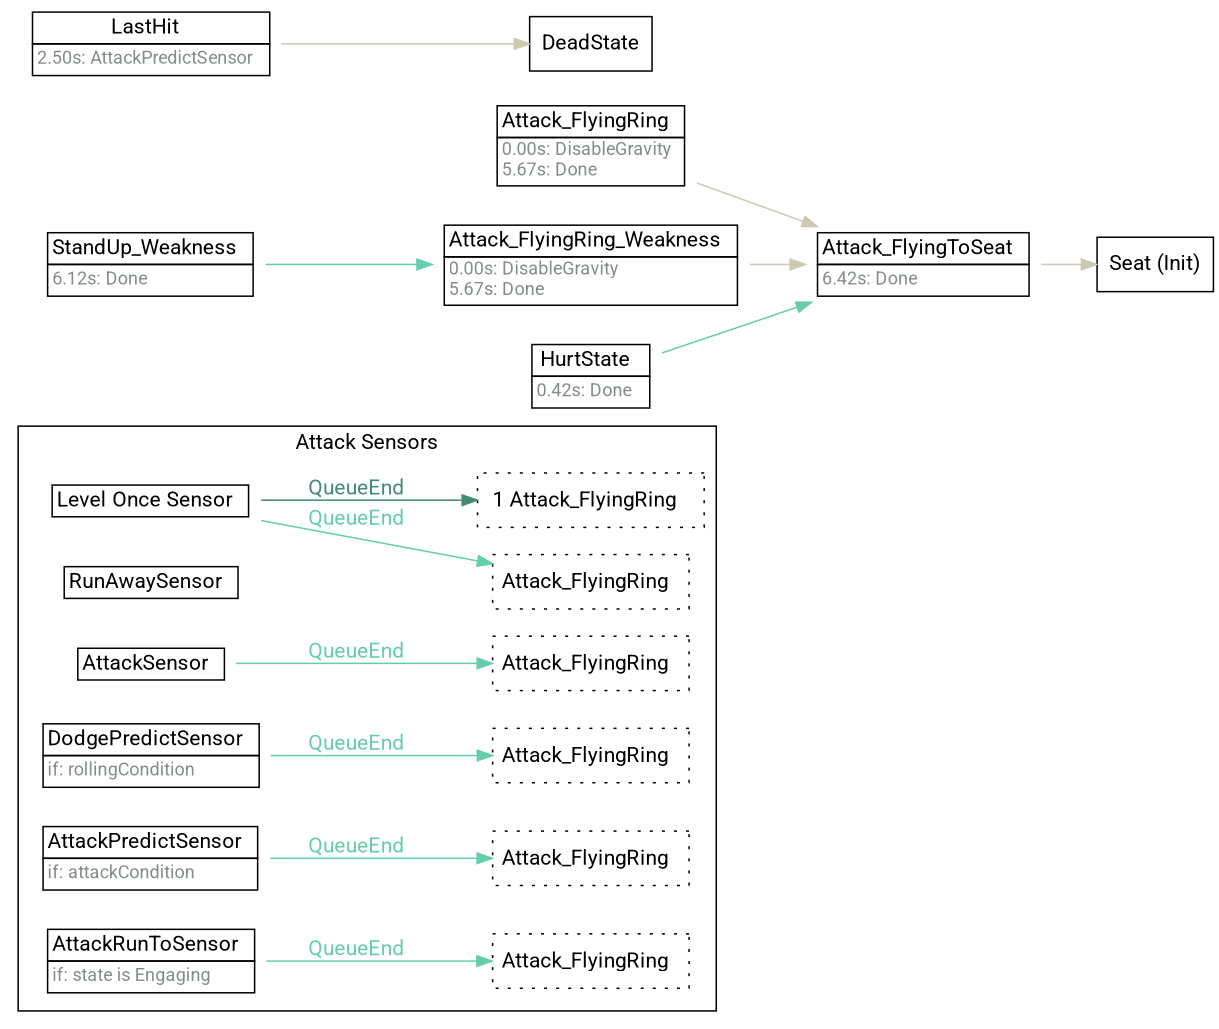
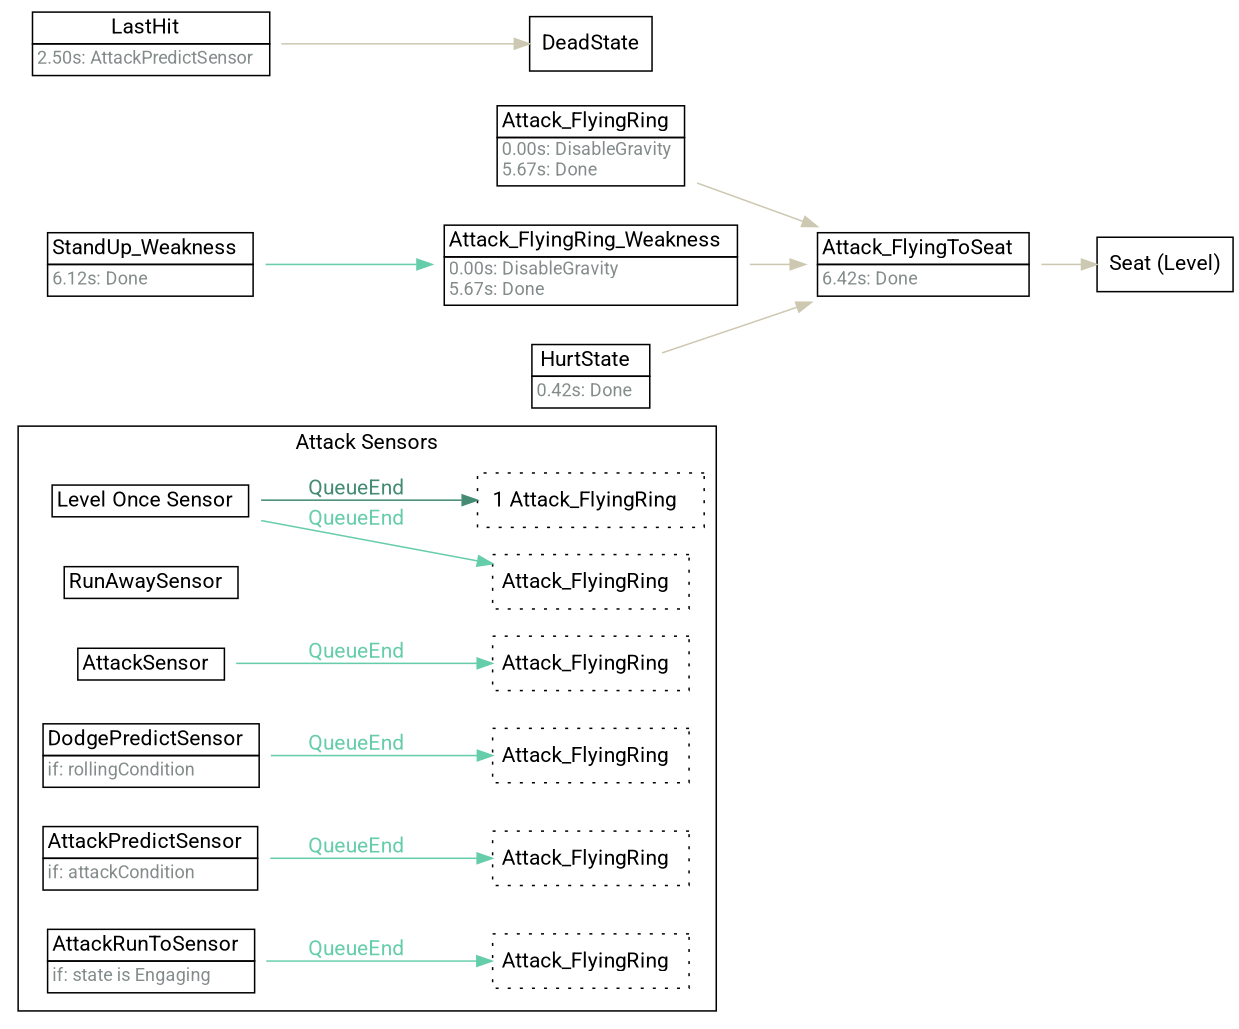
  strict digraph {
    fontname=Roboto
    rankdir=LR
    node [fontname=Roboto shape=plaintext]
    edge [color=aquamarine3 fontcolor=cornsilk3 fontname=Roboto]
    n1 [label=<<TABLE border="0" cellspacing="0" cellborder="1" cellpadding="2"><TR><TD>Level Once Sensor  </TD></TR></TABLE>>]
    n2 [label=<<TABLE border="0" cellspacing="0" cellborder="0" cellpadding="2"><TR><TD>Attack_FlyingRing  </TD></TR></TABLE>> margin=0.05 shape=box style=dotted]
    n3 [label=<<TABLE border="0" cellspacing="0" cellborder="0" cellpadding="2"><TR><TD>1 Attack_FlyingRing  </TD></TR></TABLE>> shape=box style=dotted]
    n4 [label=<<TABLE border="0" cellspacing="0" cellborder="1" cellpadding="2"><TR><TD>RunAwaySensor  </TD></TR></TABLE>>]
    n5 [label=<<TABLE border="0" cellspacing="0" cellborder="1" cellpadding="2"><TR><TD>AttackSensor  </TD></TR></TABLE>>]
    n6 [label=<<TABLE border="0" cellspacing="0" cellborder="0" cellpadding="2"><TR><TD>Attack_FlyingRing  </TD></TR></TABLE>> margin=0.05 shape=box style=dotted]
    n7 [label=<<TABLE border="0" cellspacing="0" cellborder="1" cellpadding="2"><TR><TD>DodgePredictSensor  </TD></TR><TR><TD align="left" balign="left"><FONT point-size="12" color="azure4">if: rollingCondition</FONT>  </TD></TR></TABLE>>]
    n8 [label=<<TABLE border="0" cellspacing="0" cellborder="0" cellpadding="2"><TR><TD>Attack_FlyingRing  </TD></TR></TABLE>> margin=0.05 shape=box style=dotted]
    n9 [label=<<TABLE border="0" cellspacing="0" cellborder="1" cellpadding="2"><TR><TD>AttackPredictSensor  </TD></TR><TR><TD align="left" balign="left"><FONT point-size="12" color="azure4">if: attackCondition</FONT>  </TD></TR></TABLE>>]
    n10 [label=<<TABLE border="0" cellspacing="0" cellborder="0" cellpadding="2"><TR><TD>Attack_FlyingRing  </TD></TR></TABLE>> margin=0.05 shape=box style=dotted]
    n11 [label=<<TABLE border="0" cellspacing="0" cellborder="1" cellpadding="2"><TR><TD>AttackRunToSensor  </TD></TR><TR><TD align="left" balign="left"><FONT point-size="12" color="azure4">if: state is Engaging</FONT>  </TD></TR></TABLE>>]
    n12 [label=<<TABLE border="0" cellspacing="0" cellborder="0" cellpadding="2"><TR><TD>Attack_FlyingRing  </TD></TR></TABLE>> margin=0.05 shape=box style=dotted]
    n13 [label=<<TABLE border="0" cellspacing="0" cellborder="1" cellpadding="2"><TR><TD>Attack_FlyingRing  </TD></TR><TR><TD align="left" balign="left"><FONT point-size="12" color="azure4">0.00s: DisableGravity<br/>5.67s: Done</FONT>  </TD></TR></TABLE>>]
    n14 [label=<<TABLE border="0" cellspacing="0" cellborder="1" cellpadding="2"><TR><TD>Attack_FlyingToSeat  </TD></TR><TR><TD align="left" balign="left"><FONT point-size="12" color="azure4">6.42s: Done</FONT>  </TD></TR></TABLE>>]
-   n15 [label="Seat (Init)" shape=box]
+   n15 [label="Seat (Level)" shape=box]
    n16 [label=<<TABLE border="0" cellspacing="0" cellborder="1" cellpadding="2"><TR><TD>Attack_FlyingRing_Weakness  </TD></TR><TR><TD align="left" balign="left"><FONT point-size="12" color="azure4">0.00s: DisableGravity<br/>5.67s: Done</FONT>  </TD></TR></TABLE>>]
    n17 [label=<<TABLE border="0" cellspacing="0" cellborder="1" cellpadding="2"><TR><TD>StandUp_Weakness  </TD></TR><TR><TD align="left" balign="left"><FONT point-size="12" color="azure4">6.12s: Done</FONT>  </TD></TR></TABLE>>]
    n18 [label=<<TABLE border="0" cellspacing="0" cellborder="1" cellpadding="2"><TR><TD>HurtState  </TD></TR><TR><TD align="left" balign="left"><FONT point-size="12" color="azure4">0.42s: Done</FONT>  </TD></TR></TABLE>>]
    n19 [label=<<TABLE border="0" cellspacing="0" cellborder="1" cellpadding="2"><TR><TD>LastHit  </TD></TR><TR><TD align="left" balign="left"><FONT point-size="12" color="azure4">2.50s: AttackPredictSensor</FONT>  </TD></TR></TABLE>>]
    DeadState [shape=box]
    subgraph cluster_1 {
      label="Attack Sensors"
      rank=sink
      n1
      n2
      n3
      n4
      n5
      n6
      n7
      n8
      n9
      n10
      n11
      n12
    }
    n1 -> n2 [fontcolor=aquamarine3 label=QueueEnd]
    n1 -> n3 [color=aquamarine4 fontcolor=aquamarine4 label=QueueEnd]
    n5 -> n6 [fontcolor=aquamarine3 label=QueueEnd]
    n7 -> n8 [fontcolor=aquamarine3 label=QueueEnd]
    n9 -> n10 [fontcolor=aquamarine3 label=QueueEnd]
    n11 -> n12 [fontcolor=aquamarine3 label=QueueEnd]
    n13 -> n14 [color=cornsilk3]
    n14 -> n15 [color=cornsilk3]
    n16 -> n14 [color=cornsilk3]
    n17 -> n16
-   n18 -> n14
+   n18 -> n14 [color=cornsilk3]
    n19 -> DeadState [color=cornsilk3]
  }
